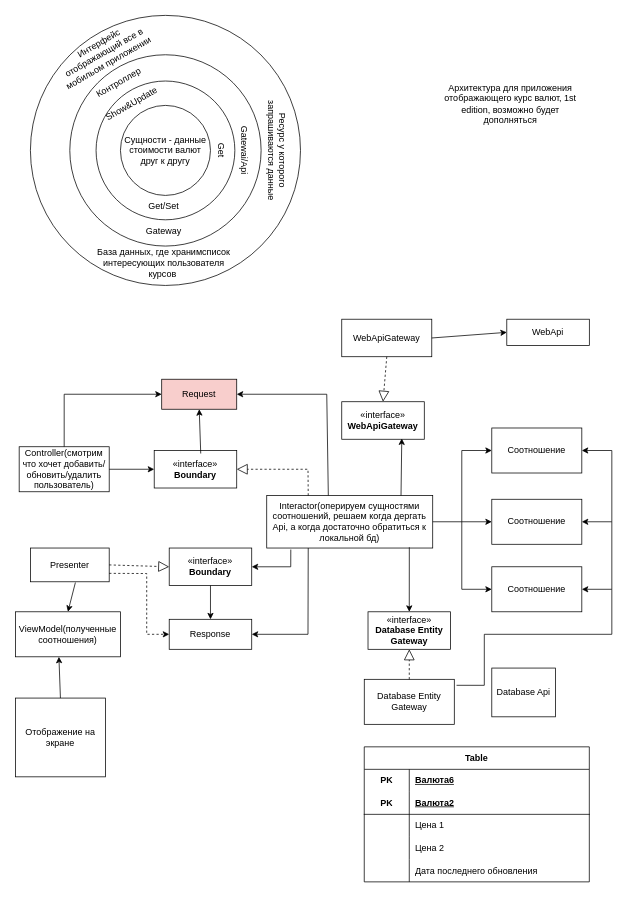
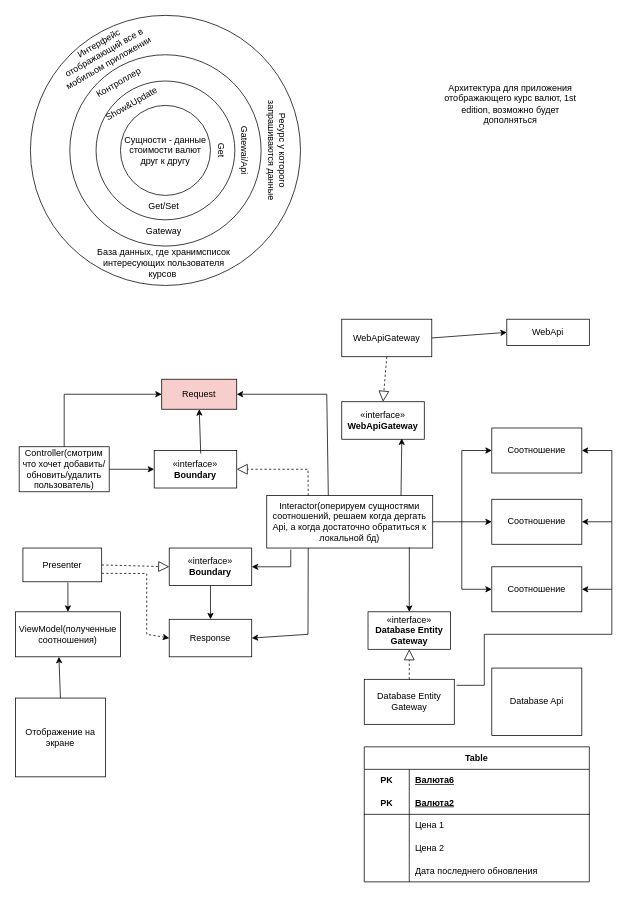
  <mxCell id="0" />
  <mxCell id="1" parent="0" />
  <mxCell id="2" value="" style="ellipse;whiteSpace=wrap;html=1;aspect=fixed;" vertex="1" parent="1"><mxGeometry x="40" y="20" width="360" height="360" as="geometry" /></mxCell>
  <mxCell id="3" value="" style="ellipse;whiteSpace=wrap;html=1;aspect=fixed;" vertex="1" parent="1"><mxGeometry x="92.5" y="72.5" width="255" height="255" as="geometry" /></mxCell>
  <mxCell id="4" value="" style="ellipse;whiteSpace=wrap;html=1;aspect=fixed;" vertex="1" parent="1"><mxGeometry x="127.5" y="107.5" width="185" height="185" as="geometry" /></mxCell>
  <mxCell id="5" value="Сущности - данные стоимости валют друг к другу" style="ellipse;whiteSpace=wrap;html=1;aspect=fixed;" vertex="1" parent="1"><mxGeometry x="160" y="140" width="120" height="120" as="geometry" /></mxCell>
  <mxCell id="6" value="Архитектура для приложения отображающего курс валют, 1st edition, возможно будет дополняться" style="text;html=1;align=center;verticalAlign=middle;whiteSpace=wrap;rounded=0;" vertex="1" parent="1"><mxGeometry x="585" y="107.5" width="190" height="60" as="geometry" /></mxCell>
  <mxCell id="7" value="Интерфейс отображающий все в мобильом приложении&amp;nbsp;" style="text;html=1;align=center;verticalAlign=middle;whiteSpace=wrap;rounded=0;rotation=-30;" vertex="1" parent="1"><mxGeometry x="65" y="55" width="146.65" height="30" as="geometry" /></mxCell>
  <mxCell id="8" value="Ресурс у которого запрашиваются данные" style="text;html=1;align=center;verticalAlign=middle;whiteSpace=wrap;rounded=0;rotation=90;" vertex="1" parent="1"><mxGeometry x="295" y="185" width="148.75" height="30" as="geometry" /></mxCell>
  <mxCell id="9" value="Контроллер" style="text;html=1;align=center;verticalAlign=middle;whiteSpace=wrap;rounded=0;rotation=-30;" vertex="1" parent="1"><mxGeometry x="127.5" y="95" width="60" height="30" as="geometry" /></mxCell>
  <mxCell id="10" value="Show&amp;amp;Update" style="text;html=1;align=center;verticalAlign=middle;whiteSpace=wrap;rounded=0;rotation=-30;" vertex="1" parent="1"><mxGeometry x="145" y="122.5" width="60" height="30" as="geometry" /></mxCell>
  <mxCell id="11" value="Get" style="text;html=1;align=center;verticalAlign=middle;whiteSpace=wrap;rounded=0;rotation=90;" vertex="1" parent="1"><mxGeometry x="265" y="185" width="60" height="30" as="geometry" /></mxCell>
  <mxCell id="12" value="Gatewai/Api" style="text;html=1;align=center;verticalAlign=middle;whiteSpace=wrap;rounded=0;rotation=90;" vertex="1" parent="1"><mxGeometry x="295" y="185" width="60" height="30" as="geometry" /></mxCell>
  <mxCell id="13" value="База данных, где хранимсписок интересующих пользователя курсов&amp;nbsp;" style="text;html=1;align=center;verticalAlign=middle;whiteSpace=wrap;rounded=0;" vertex="1" parent="1"><mxGeometry x="127.5" y="335" width="180" height="30" as="geometry" /></mxCell>
  <mxCell id="14" value="Gateway" style="text;html=1;align=center;verticalAlign=middle;whiteSpace=wrap;rounded=0;" vertex="1" parent="1"><mxGeometry x="187.5" y="292.5" width="60" height="30" as="geometry" /></mxCell>
  <mxCell id="15" value="Get/Set" style="text;html=1;align=center;verticalAlign=middle;whiteSpace=wrap;rounded=0;" vertex="1" parent="1"><mxGeometry x="187.5" y="260" width="60" height="30" as="geometry" /></mxCell>
- <mxCell id="16" value="Database Api" style="rounded=0;whiteSpace=wrap;html=1;" vertex="1" parent="1"><mxGeometry x="655" y="890" width="85" height="65" as="geometry" /></mxCell>
+ <mxCell id="16" value="Database Api" style="rounded=0;whiteSpace=wrap;html=1;" vertex="1" parent="1"><mxGeometry x="655" y="890" width="120" height="90" as="geometry" /></mxCell>
  <mxCell id="17" value="Database Entity Gateway" style="rounded=0;whiteSpace=wrap;html=1;" vertex="1" parent="1"><mxGeometry x="485" y="905" width="120" height="60" as="geometry" /></mxCell>
  <mxCell id="18" value="Table" style="shape=table;startSize=30;container=1;collapsible=1;childLayout=tableLayout;fixedRows=1;rowLines=0;fontStyle=1;align=center;resizeLast=1;html=1;whiteSpace=wrap;" vertex="1" parent="1"><mxGeometry x="485" y="995" width="300" height="180" as="geometry" /></mxCell>
  <mxCell id="19" value="" style="shape=tableRow;horizontal=0;startSize=0;swimlaneHead=0;swimlaneBody=0;fillColor=none;collapsible=0;dropTarget=0;points=[[0,0.5],[1,0.5]];portConstraint=eastwest;top=0;left=0;right=0;bottom=0;html=1;" vertex="1" parent="18"><mxGeometry y="30" width="300" height="30" as="geometry" /></mxCell>
  <mxCell id="20" value="PK" style="shape=partialRectangle;connectable=0;fillColor=none;top=0;left=0;bottom=0;right=0;fontStyle=1;overflow=hidden;html=1;whiteSpace=wrap;" vertex="1" parent="19"><mxGeometry width="60" height="30" as="geometry"><mxRectangle width="60" height="30" as="alternateBounds" /></mxGeometry></mxCell>
  <mxCell id="21" value="Валюта6" style="shape=partialRectangle;connectable=0;fillColor=none;top=0;left=0;bottom=0;right=0;align=left;spacingLeft=6;fontStyle=5;overflow=hidden;html=1;whiteSpace=wrap;" vertex="1" parent="19"><mxGeometry x="60" width="240" height="30" as="geometry"><mxRectangle width="240" height="30" as="alternateBounds" /></mxGeometry></mxCell>
  <mxCell id="22" value="" style="shape=tableRow;horizontal=0;startSize=0;swimlaneHead=0;swimlaneBody=0;fillColor=none;collapsible=0;dropTarget=0;points=[[0,0.5],[1,0.5]];portConstraint=eastwest;top=0;left=0;right=0;bottom=1;html=1;" vertex="1" parent="18"><mxGeometry y="60" width="300" height="30" as="geometry" /></mxCell>
  <mxCell id="23" value="PK" style="shape=partialRectangle;connectable=0;fillColor=none;top=0;left=0;bottom=0;right=0;fontStyle=1;overflow=hidden;html=1;whiteSpace=wrap;" vertex="1" parent="22"><mxGeometry width="60" height="30" as="geometry"><mxRectangle width="60" height="30" as="alternateBounds" /></mxGeometry></mxCell>
  <mxCell id="24" value="Валюта2" style="shape=partialRectangle;connectable=0;fillColor=none;top=0;left=0;bottom=0;right=0;align=left;spacingLeft=6;fontStyle=5;overflow=hidden;html=1;whiteSpace=wrap;" vertex="1" parent="22"><mxGeometry x="60" width="240" height="30" as="geometry"><mxRectangle width="240" height="30" as="alternateBounds" /></mxGeometry></mxCell>
  <mxCell id="25" value="" style="shape=tableRow;horizontal=0;startSize=0;swimlaneHead=0;swimlaneBody=0;fillColor=none;collapsible=0;dropTarget=0;points=[[0,0.5],[1,0.5]];portConstraint=eastwest;top=0;left=0;right=0;bottom=0;html=1;" vertex="1" parent="18"><mxGeometry y="90" width="300" height="30" as="geometry" /></mxCell>
  <mxCell id="26" value="" style="shape=partialRectangle;connectable=0;fillColor=none;top=0;left=0;bottom=0;right=0;editable=1;overflow=hidden;html=1;whiteSpace=wrap;" vertex="1" parent="25"><mxGeometry width="60" height="30" as="geometry"><mxRectangle width="60" height="30" as="alternateBounds" /></mxGeometry></mxCell>
  <mxCell id="27" value="Цена 1" style="shape=partialRectangle;connectable=0;fillColor=none;top=0;left=0;bottom=0;right=0;align=left;spacingLeft=6;overflow=hidden;html=1;whiteSpace=wrap;" vertex="1" parent="25"><mxGeometry x="60" width="240" height="30" as="geometry"><mxRectangle width="240" height="30" as="alternateBounds" /></mxGeometry></mxCell>
  <mxCell id="28" value="" style="shape=tableRow;horizontal=0;startSize=0;swimlaneHead=0;swimlaneBody=0;fillColor=none;collapsible=0;dropTarget=0;points=[[0,0.5],[1,0.5]];portConstraint=eastwest;top=0;left=0;right=0;bottom=0;html=1;" vertex="1" parent="18"><mxGeometry y="120" width="300" height="30" as="geometry" /></mxCell>
  <mxCell id="29" value="" style="shape=partialRectangle;connectable=0;fillColor=none;top=0;left=0;bottom=0;right=0;editable=1;overflow=hidden;html=1;whiteSpace=wrap;" vertex="1" parent="28"><mxGeometry width="60" height="30" as="geometry"><mxRectangle width="60" height="30" as="alternateBounds" /></mxGeometry></mxCell>
  <mxCell id="30" value="Цена 2" style="shape=partialRectangle;connectable=0;fillColor=none;top=0;left=0;bottom=0;right=0;align=left;spacingLeft=6;overflow=hidden;html=1;whiteSpace=wrap;" vertex="1" parent="28"><mxGeometry x="60" width="240" height="30" as="geometry"><mxRectangle width="240" height="30" as="alternateBounds" /></mxGeometry></mxCell>
  <mxCell id="31" value="" style="shape=tableRow;horizontal=0;startSize=0;swimlaneHead=0;swimlaneBody=0;fillColor=none;collapsible=0;dropTarget=0;points=[[0,0.5],[1,0.5]];portConstraint=eastwest;top=0;left=0;right=0;bottom=0;" vertex="1" parent="18"><mxGeometry y="150" width="300" height="30" as="geometry" /></mxCell>
  <mxCell id="32" value="" style="shape=partialRectangle;connectable=0;fillColor=none;top=0;left=0;bottom=0;right=0;editable=1;overflow=hidden;" vertex="1" parent="31"><mxGeometry width="60" height="30" as="geometry"><mxRectangle width="60" height="30" as="alternateBounds" /></mxGeometry></mxCell>
  <mxCell id="33" value="Дата последнего обновления" style="shape=partialRectangle;connectable=0;fillColor=none;top=0;left=0;bottom=0;right=0;align=left;spacingLeft=6;overflow=hidden;" vertex="1" parent="31"><mxGeometry x="60" width="240" height="30" as="geometry"><mxRectangle width="240" height="30" as="alternateBounds" /></mxGeometry></mxCell>
  <mxCell id="34" value="Interactor(оперируем сущностями соотношений, решаем когда дергать Api, а когда достаточно обратиться к локальной бд)" style="whiteSpace=wrap;html=1;align=center;" vertex="1" parent="1"><mxGeometry x="355" y="660" width="221.25" height="70" as="geometry" /></mxCell>
  <mxCell id="35" value="«interface»&lt;br&gt;&lt;b&gt;Database Entity Gateway&lt;/b&gt;" style="html=1;whiteSpace=wrap;" vertex="1" parent="1"><mxGeometry x="490" y="815" width="110" height="50" as="geometry" /></mxCell>
  <mxCell id="36" value="Соотношение" style="rounded=0;whiteSpace=wrap;html=1;" vertex="1" parent="1"><mxGeometry x="655" y="755" width="120" height="60" as="geometry" /></mxCell>
  <mxCell id="37" value="Соотношение" style="rounded=0;whiteSpace=wrap;html=1;" vertex="1" parent="1"><mxGeometry x="655" y="665" width="120" height="60" as="geometry" /></mxCell>
  <mxCell id="38" value="Соотношение" style="rounded=0;whiteSpace=wrap;html=1;" vertex="1" parent="1"><mxGeometry x="655" y="570" width="120" height="60" as="geometry" /></mxCell>
  <mxCell id="39" value="" style="endArrow=classic;html=1;rounded=0;entryX=0.5;entryY=0;entryDx=0;entryDy=0;exitX=0.859;exitY=0.986;exitDx=0;exitDy=0;exitPerimeter=0;" edge="1" parent="1" source="34" target="35"><mxGeometry width="50" height="50" relative="1" as="geometry"><mxPoint x="355" y="865" as="sourcePoint" /><mxPoint x="405" y="815" as="targetPoint" /></mxGeometry></mxCell>
  <mxCell id="40" value="" style="endArrow=classic;html=1;rounded=0;exitX=1.025;exitY=0.133;exitDx=0;exitDy=0;exitPerimeter=0;entryX=1;entryY=0.5;entryDx=0;entryDy=0;" edge="1" parent="1" source="17" target="36"><mxGeometry width="50" height="50" relative="1" as="geometry"><mxPoint x="355" y="865" as="sourcePoint" /><mxPoint x="775" y="835" as="targetPoint" /><Array as="points"><mxPoint x="645" y="913" /><mxPoint x="645" y="845" /><mxPoint x="815" y="845" /><mxPoint x="815" y="785" /></Array></mxGeometry></mxCell>
  <mxCell id="41" value="" style="endArrow=classic;html=1;rounded=0;entryX=1;entryY=0.5;entryDx=0;entryDy=0;" edge="1" parent="1" target="38"><mxGeometry width="50" height="50" relative="1" as="geometry"><mxPoint x="815" y="695" as="sourcePoint" /><mxPoint x="405" y="815" as="targetPoint" /><Array as="points"><mxPoint x="815" y="600" /></Array></mxGeometry></mxCell>
  <mxCell id="42" value="" style="endArrow=classic;html=1;rounded=0;entryX=1;entryY=0.5;entryDx=0;entryDy=0;" edge="1" parent="1" target="37"><mxGeometry width="50" height="50" relative="1" as="geometry"><mxPoint x="815" y="785" as="sourcePoint" /><mxPoint x="405" y="815" as="targetPoint" /><Array as="points"><mxPoint x="815" y="695" /></Array></mxGeometry></mxCell>
  <mxCell id="43" value="" style="endArrow=classic;html=1;rounded=0;exitX=1;exitY=0.5;exitDx=0;exitDy=0;entryX=0;entryY=0.5;entryDx=0;entryDy=0;" edge="1" parent="1" source="34" target="37"><mxGeometry width="50" height="50" relative="1" as="geometry"><mxPoint x="355" y="865" as="sourcePoint" /><mxPoint x="405" y="815" as="targetPoint" /></mxGeometry></mxCell>
  <mxCell id="44" value="" style="endArrow=classic;html=1;rounded=0;entryX=0;entryY=0.5;entryDx=0;entryDy=0;" edge="1" parent="1" target="36"><mxGeometry width="50" height="50" relative="1" as="geometry"><mxPoint x="615" y="695" as="sourcePoint" /><mxPoint x="405" y="815" as="targetPoint" /><Array as="points"><mxPoint x="615" y="785" /></Array></mxGeometry></mxCell>
  <mxCell id="45" value="" style="endArrow=classic;html=1;rounded=0;entryX=0;entryY=0.5;entryDx=0;entryDy=0;" edge="1" parent="1" target="38"><mxGeometry width="50" height="50" relative="1" as="geometry"><mxPoint x="615" y="695" as="sourcePoint" /><mxPoint x="405" y="815" as="targetPoint" /><Array as="points"><mxPoint x="615" y="600" /></Array></mxGeometry></mxCell>
  <mxCell id="46" value="WebApiGateway" style="whiteSpace=wrap;html=1;align=center;" vertex="1" parent="1"><mxGeometry x="455" y="425" width="120" height="50" as="geometry" /></mxCell>
  <mxCell id="47" value="WebApi" style="whiteSpace=wrap;html=1;align=center;" vertex="1" parent="1"><mxGeometry x="675" y="425" width="110" height="35" as="geometry" /></mxCell>
  <mxCell id="48" value="«interface»&lt;br&gt;&lt;b&gt;WebApiGateway&lt;/b&gt;" style="html=1;whiteSpace=wrap;" vertex="1" parent="1"><mxGeometry x="455" y="535" width="110" height="50" as="geometry" /></mxCell>
  <mxCell id="49" value="" style="endArrow=classic;html=1;rounded=0;exitX=0.809;exitY=0;exitDx=0;exitDy=0;exitPerimeter=0;" edge="1" parent="1" source="34"><mxGeometry width="50" height="50" relative="1" as="geometry"><mxPoint x="435" y="585" as="sourcePoint" /><mxPoint x="535" y="584" as="targetPoint" /></mxGeometry></mxCell>
  <mxCell id="50" value="" style="endArrow=classic;html=1;rounded=0;entryX=0;entryY=0.5;entryDx=0;entryDy=0;exitX=1;exitY=0.5;exitDx=0;exitDy=0;" edge="1" parent="1" source="46" target="47"><mxGeometry width="50" height="50" relative="1" as="geometry"><mxPoint x="435" y="585" as="sourcePoint" /><mxPoint x="485" y="535" as="targetPoint" /></mxGeometry></mxCell>
  <mxCell id="51" value="Отображение на экране" style="rounded=0;whiteSpace=wrap;html=1;" vertex="1" parent="1"><mxGeometry x="20" y="930" width="120" height="105" as="geometry" /></mxCell>
  <mxCell id="52" value="ViewModel(полученные соотношения)" style="rounded=0;whiteSpace=wrap;html=1;" vertex="1" parent="1"><mxGeometry x="20" y="815" width="140" height="60" as="geometry" /></mxCell>
  <mxCell id="53" value="Controller(смотрим что хочет добавить/обновить/удалить пользователь)" style="rounded=0;whiteSpace=wrap;html=1;" vertex="1" parent="1"><mxGeometry x="25" y="595" width="120" height="60" as="geometry" /></mxCell>
  <mxCell id="54" value="" style="endArrow=classic;html=1;rounded=0;exitX=0.5;exitY=0;exitDx=0;exitDy=0;entryX=0.414;entryY=1;entryDx=0;entryDy=0;entryPerimeter=0;" edge="1" parent="1" source="51" target="52"><mxGeometry width="50" height="50" relative="1" as="geometry"><mxPoint x="290" y="765" as="sourcePoint" /><mxPoint x="340" y="715" as="targetPoint" /></mxGeometry></mxCell>
  <mxCell id="55" value="«interface»&lt;br&gt;&lt;b&gt;Boundary&lt;/b&gt;" style="html=1;whiteSpace=wrap;" vertex="1" parent="1"><mxGeometry x="225" y="730" width="110" height="50" as="geometry" /></mxCell>
  <mxCell id="56" value="«interface»&lt;br&gt;&lt;b&gt;Boundary&lt;/b&gt;" style="html=1;whiteSpace=wrap;" vertex="1" parent="1"><mxGeometry x="205" y="600" width="110" height="50" as="geometry" /></mxCell>
  <mxCell id="57" value="" style="endArrow=block;dashed=1;endFill=0;endSize=12;html=1;rounded=0;entryX=0.5;entryY=1;entryDx=0;entryDy=0;exitX=0.5;exitY=0;exitDx=0;exitDy=0;" edge="1" parent="1" source="17" target="35"><mxGeometry width="160" relative="1" as="geometry"><mxPoint x="235" y="825" as="sourcePoint" /><mxPoint x="395" y="825" as="targetPoint" /></mxGeometry></mxCell>
  <mxCell id="58" value="" style="endArrow=block;dashed=1;endFill=0;endSize=12;html=1;rounded=0;exitX=0.5;exitY=1;exitDx=0;exitDy=0;entryX=0.5;entryY=0;entryDx=0;entryDy=0;" edge="1" parent="1" source="46" target="48"><mxGeometry width="160" relative="1" as="geometry"><mxPoint x="235" y="695" as="sourcePoint" /><mxPoint x="395" y="695" as="targetPoint" /></mxGeometry></mxCell>
  <mxCell id="59" value="Request" style="whiteSpace=wrap;html=1;align=center;fillColor=#f8cecc;" vertex="1" parent="1"><mxGeometry x="215" y="505" width="100" height="40" as="geometry" /></mxCell>
- <mxCell id="60" value="Response" style="whiteSpace=wrap;html=1;align=center;" vertex="1" parent="1"><mxGeometry x="225" y="825" width="110" height="40" as="geometry" /></mxCell>
- <mxCell id="61" value="Presenter" style="whiteSpace=wrap;html=1;align=center;" vertex="1" parent="1"><mxGeometry x="40" y="730" width="105" height="45" as="geometry" /></mxCell>
+ <mxCell id="60" value="Response" style="whiteSpace=wrap;html=1;align=center;" vertex="1" parent="1"><mxGeometry x="225" y="825" width="110" height="50" as="geometry" /></mxCell>
+ <mxCell id="61" value="Presenter" style="whiteSpace=wrap;html=1;align=center;" vertex="1" parent="1"><mxGeometry x="30" y="730" width="105" height="45" as="geometry" /></mxCell>
  <mxCell id="62" value="" style="endArrow=block;dashed=1;endFill=0;endSize=12;html=1;rounded=0;exitX=1;exitY=0.5;exitDx=0;exitDy=0;entryX=0;entryY=0.5;entryDx=0;entryDy=0;" edge="1" parent="1" source="61" target="55"><mxGeometry width="160" relative="1" as="geometry"><mxPoint x="235" y="745" as="sourcePoint" /><mxPoint x="395" y="745" as="targetPoint" /></mxGeometry></mxCell>
  <mxCell id="63" value="" style="endArrow=block;dashed=1;endFill=0;endSize=12;html=1;rounded=0;entryX=1;entryY=0.5;entryDx=0;entryDy=0;exitX=0.25;exitY=0;exitDx=0;exitDy=0;" edge="1" parent="1" source="34" target="56"><mxGeometry width="160" relative="1" as="geometry"><mxPoint x="235" y="745" as="sourcePoint" /><mxPoint x="395" y="745" as="targetPoint" /><Array as="points"><mxPoint x="410" y="625" /></Array></mxGeometry></mxCell>
  <mxCell id="64" value="" style="endArrow=classic;html=1;rounded=0;entryX=0.5;entryY=0;entryDx=0;entryDy=0;exitX=0.571;exitY=1.022;exitDx=0;exitDy=0;exitPerimeter=0;" edge="1" parent="1" source="61" target="52"><mxGeometry width="50" height="50" relative="1" as="geometry"><mxPoint x="295" y="775" as="sourcePoint" /><mxPoint x="345" y="725" as="targetPoint" /></mxGeometry></mxCell>
  <mxCell id="65" value="" style="endArrow=classic;html=1;rounded=0;exitX=1;exitY=0.5;exitDx=0;exitDy=0;entryX=0;entryY=0.5;entryDx=0;entryDy=0;" edge="1" parent="1" source="53" target="56"><mxGeometry width="50" height="50" relative="1" as="geometry"><mxPoint x="285" y="755" as="sourcePoint" /><mxPoint x="335" y="705" as="targetPoint" /></mxGeometry></mxCell>
  <mxCell id="66" value="" style="endArrow=classic;html=1;rounded=0;entryX=0.5;entryY=1;entryDx=0;entryDy=0;exitX=0.564;exitY=0.08;exitDx=0;exitDy=0;exitPerimeter=0;" edge="1" parent="1" source="56" target="59"><mxGeometry width="50" height="50" relative="1" as="geometry"><mxPoint x="285" y="755" as="sourcePoint" /><mxPoint x="335" y="705" as="targetPoint" /></mxGeometry></mxCell>
  <mxCell id="67" value="" style="endArrow=classic;html=1;rounded=0;exitX=0.5;exitY=0;exitDx=0;exitDy=0;entryX=0;entryY=0.5;entryDx=0;entryDy=0;" edge="1" parent="1" source="53" target="59"><mxGeometry width="50" height="50" relative="1" as="geometry"><mxPoint x="285" y="755" as="sourcePoint" /><mxPoint x="335" y="705" as="targetPoint" /><Array as="points"><mxPoint x="85" y="525" /></Array></mxGeometry></mxCell>
  <mxCell id="68" value="" style="endArrow=classic;html=1;rounded=0;entryX=1;entryY=0.5;entryDx=0;entryDy=0;exitX=0.371;exitY=0;exitDx=0;exitDy=0;exitPerimeter=0;" edge="1" parent="1" source="34" target="59"><mxGeometry width="50" height="50" relative="1" as="geometry"><mxPoint x="285" y="755" as="sourcePoint" /><mxPoint x="335" y="705" as="targetPoint" /><Array as="points"><mxPoint x="435" y="525" /></Array></mxGeometry></mxCell>
  <mxCell id="69" value="" style="endArrow=classic;html=1;rounded=0;entryX=1;entryY=0.5;entryDx=0;entryDy=0;exitX=0.25;exitY=1;exitDx=0;exitDy=0;" edge="1" parent="1" source="34" target="60"><mxGeometry width="50" height="50" relative="1" as="geometry"><mxPoint x="415" y="845" as="sourcePoint" /><mxPoint x="335" y="705" as="targetPoint" /><Array as="points"><mxPoint x="410" y="845" /></Array></mxGeometry></mxCell>
  <mxCell id="70" value="" style="endArrow=classic;html=1;rounded=0;entryX=1;entryY=0.5;entryDx=0;entryDy=0;exitX=0.145;exitY=1.029;exitDx=0;exitDy=0;exitPerimeter=0;" edge="1" parent="1" source="34" target="55"><mxGeometry width="50" height="50" relative="1" as="geometry"><mxPoint x="285" y="755" as="sourcePoint" /><mxPoint x="335" y="705" as="targetPoint" /><Array as="points"><mxPoint x="387" y="755" /></Array></mxGeometry></mxCell>
  <mxCell id="71" value="" style="endArrow=classic;html=1;rounded=0;exitX=0.5;exitY=1;exitDx=0;exitDy=0;entryX=0.5;entryY=0;entryDx=0;entryDy=0;" edge="1" parent="1" source="55" target="60"><mxGeometry width="50" height="50" relative="1" as="geometry"><mxPoint x="285" y="755" as="sourcePoint" /><mxPoint x="335" y="705" as="targetPoint" /></mxGeometry></mxCell>
  <mxCell id="72" value="" style="endArrow=classic;html=1;rounded=0;entryX=0;entryY=0.5;entryDx=0;entryDy=0;exitX=1;exitY=0.75;exitDx=0;exitDy=0;dashed=1;" edge="1" parent="1" source="61" target="60"><mxGeometry width="50" height="50" relative="1" as="geometry"><mxPoint x="285" y="755" as="sourcePoint" /><mxPoint x="335" y="705" as="targetPoint" /><Array as="points"><mxPoint x="195" y="764" /><mxPoint x="195" y="845" /></Array></mxGeometry></mxCell>
